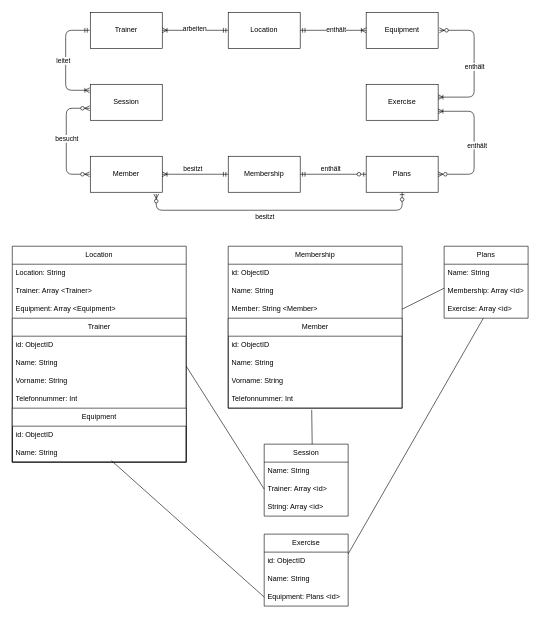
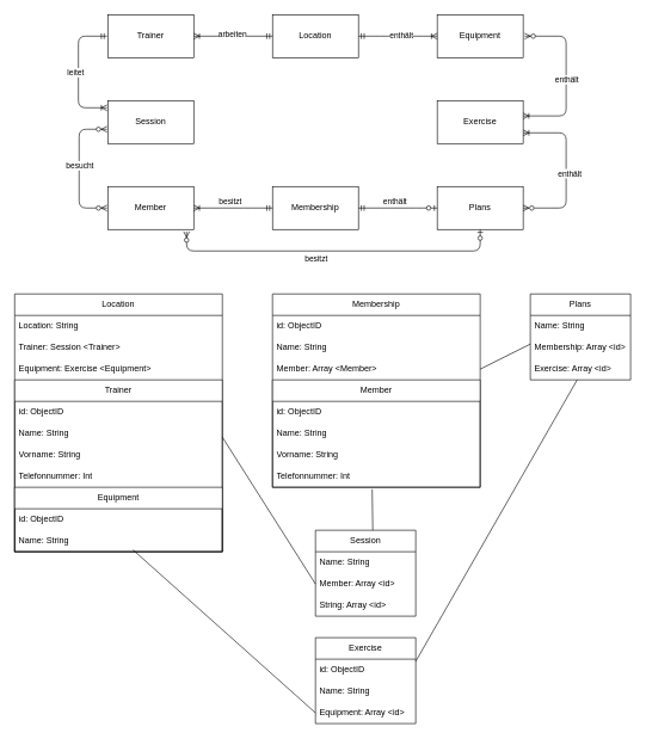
  <mxCell id="0" />
  <mxCell id="1" parent="0" />
  <mxCell id="2" value="Trainer" style="rounded=0;whiteSpace=wrap;html=1;" parent="1" vertex="1"><mxGeometry x="150" y="20" width="120" height="60" as="geometry" /></mxCell>
  <mxCell id="3" value="Session" style="rounded=0;whiteSpace=wrap;html=1;" parent="1" vertex="1"><mxGeometry x="150" y="140" width="120" height="60" as="geometry" /></mxCell>
  <mxCell id="4" value="Membership" style="rounded=0;whiteSpace=wrap;html=1;" parent="1" vertex="1"><mxGeometry x="380" y="260" width="120" height="60" as="geometry" /></mxCell>
  <mxCell id="5" value="Plans" style="rounded=0;whiteSpace=wrap;html=1;" parent="1" vertex="1"><mxGeometry x="610" y="260" width="120" height="60" as="geometry" /></mxCell>
  <mxCell id="6" value="Location" style="rounded=0;whiteSpace=wrap;html=1;" parent="1" vertex="1"><mxGeometry x="380" y="20" width="120" height="60" as="geometry" /></mxCell>
  <mxCell id="7" value="Member" style="rounded=0;whiteSpace=wrap;html=1;" parent="1" vertex="1"><mxGeometry x="150" y="260" width="120" height="60" as="geometry" /></mxCell>
  <mxCell id="8" value="Equipment" style="rounded=0;whiteSpace=wrap;html=1;" parent="1" vertex="1"><mxGeometry x="610" y="20" width="120" height="60" as="geometry" /></mxCell>
  <mxCell id="9" value="" style="edgeStyle=orthogonalEdgeStyle;fontSize=12;html=1;endArrow=ERoneToMany;startArrow=ERmandOne;exitX=0;exitY=0.5;exitDx=0;exitDy=0;" parent="1" edge="1"><mxGeometry width="100" height="100" relative="1" as="geometry"><mxPoint x="149" y="50" as="sourcePoint" /><mxPoint x="149" y="150" as="targetPoint" /><Array as="points"><mxPoint x="109" y="50" /><mxPoint x="109" y="150" /></Array></mxGeometry></mxCell>
  <mxCell id="10" value="leitet" style="edgeLabel;html=1;align=center;verticalAlign=middle;resizable=0;points=[];" parent="9" vertex="1" connectable="0"><mxGeometry x="-0.16" y="-5" relative="1" as="geometry"><mxPoint y="14" as="offset" /></mxGeometry></mxCell>
  <mxCell id="11" value="" style="edgeStyle=orthogonalEdgeStyle;fontSize=12;html=1;endArrow=ERzeroToMany;endFill=1;startArrow=ERzeroToMany;exitX=0;exitY=0.5;exitDx=0;exitDy=0;" parent="1" edge="1"><mxGeometry width="100" height="100" relative="1" as="geometry"><mxPoint x="149" y="290" as="sourcePoint" /><mxPoint x="149" y="180" as="targetPoint" /><Array as="points"><mxPoint x="110" y="290" /><mxPoint x="110" y="180" /></Array></mxGeometry></mxCell>
  <mxCell id="12" value="besucht" style="edgeLabel;html=1;align=center;verticalAlign=middle;resizable=0;points=[];" parent="11" vertex="1" connectable="0"><mxGeometry x="0.1" y="-1" relative="1" as="geometry"><mxPoint x="-1" y="4" as="offset" /></mxGeometry></mxCell>
  <mxCell id="13" value="" style="edgeStyle=orthogonalEdgeStyle;fontSize=12;html=1;endArrow=ERoneToMany;startArrow=ERmandOne;entryX=1;entryY=0.5;entryDx=0;entryDy=0;exitX=0;exitY=0.5;exitDx=0;exitDy=0;" parent="1" source="6" target="2" edge="1"><mxGeometry width="100" height="100" relative="1" as="geometry"><mxPoint x="380" y="110" as="sourcePoint" /><mxPoint x="480" y="10" as="targetPoint" /></mxGeometry></mxCell>
  <mxCell id="14" value="arbeiten" style="edgeLabel;html=1;align=center;verticalAlign=middle;resizable=0;points=[];" parent="13" vertex="1" connectable="0"><mxGeometry x="0.031" y="-3" relative="1" as="geometry"><mxPoint as="offset" /></mxGeometry></mxCell>
  <mxCell id="15" value="" style="edgeStyle=entityRelationEdgeStyle;fontSize=12;html=1;endArrow=ERoneToMany;startArrow=ERmandOne;entryX=0;entryY=0.5;entryDx=0;entryDy=0;exitX=1;exitY=0.5;exitDx=0;exitDy=0;" parent="1" source="6" target="8" edge="1"><mxGeometry width="100" height="100" relative="1" as="geometry"><mxPoint x="500" y="110" as="sourcePoint" /><mxPoint x="600" y="10" as="targetPoint" /></mxGeometry></mxCell>
  <mxCell id="16" value="enthält" style="edgeLabel;html=1;align=center;verticalAlign=middle;resizable=0;points=[];" parent="15" vertex="1" connectable="0"><mxGeometry x="0.069" y="1" relative="1" as="geometry"><mxPoint as="offset" /></mxGeometry></mxCell>
  <mxCell id="17" value="" style="edgeStyle=entityRelationEdgeStyle;fontSize=12;html=1;endArrow=ERoneToMany;startArrow=ERmandOne;entryX=1;entryY=0.5;entryDx=0;entryDy=0;exitX=0;exitY=0.5;exitDx=0;exitDy=0;" parent="1" source="4" target="7" edge="1"><mxGeometry width="100" height="100" relative="1" as="geometry"><mxPoint x="180" y="430" as="sourcePoint" /><mxPoint x="280" y="330" as="targetPoint" /></mxGeometry></mxCell>
  <mxCell id="18" value="besitzt" style="edgeLabel;html=1;align=center;verticalAlign=middle;resizable=0;points=[];" parent="17" vertex="1" connectable="0"><mxGeometry x="-0.076" y="-2" relative="1" as="geometry"><mxPoint x="-9" y="-8" as="offset" /></mxGeometry></mxCell>
  <mxCell id="19" value="" style="edgeStyle=entityRelationEdgeStyle;fontSize=12;html=1;endArrow=ERzeroToOne;startArrow=ERmandOne;entryX=0;entryY=0.5;entryDx=0;entryDy=0;" parent="1" target="5" edge="1"><mxGeometry width="100" height="100" relative="1" as="geometry"><mxPoint x="500" y="290" as="sourcePoint" /><mxPoint x="600" y="190" as="targetPoint" /></mxGeometry></mxCell>
  <mxCell id="20" value="enthält" style="edgeLabel;html=1;align=center;verticalAlign=middle;resizable=0;points=[];" parent="19" vertex="1" connectable="0"><mxGeometry x="0.076" y="2" relative="1" as="geometry"><mxPoint x="-9" y="-8" as="offset" /></mxGeometry></mxCell>
  <mxCell id="21" value="" style="edgeStyle=orthogonalEdgeStyle;fontSize=12;html=1;endArrow=ERzeroToMany;startArrow=ERzeroToOne;entryX=0.917;entryY=1.047;entryDx=0;entryDy=0;entryPerimeter=0;exitX=0.5;exitY=1;exitDx=0;exitDy=0;" parent="1" source="5" target="7" edge="1"><mxGeometry width="100" height="100" relative="1" as="geometry"><mxPoint x="170" y="440" as="sourcePoint" /><mxPoint x="270" y="340" as="targetPoint" /><Array as="points"><mxPoint x="670" y="350" /><mxPoint x="260" y="350" /></Array></mxGeometry></mxCell>
  <mxCell id="22" value="besitzt" style="edgeLabel;html=1;align=center;verticalAlign=middle;resizable=0;points=[];" parent="21" vertex="1" connectable="0"><mxGeometry x="0.134" y="-5" relative="1" as="geometry"><mxPoint x="5" y="15" as="offset" /></mxGeometry></mxCell>
  <mxCell id="23" value="Exercise" style="rounded=0;whiteSpace=wrap;html=1;" parent="1" vertex="1"><mxGeometry x="610" y="140" width="120" height="60" as="geometry" /></mxCell>
  <mxCell id="24" value="" style="edgeStyle=orthogonalEdgeStyle;fontSize=12;html=1;endArrow=ERoneToMany;startArrow=ERzeroToMany;exitX=1.017;exitY=0.393;exitDx=0;exitDy=0;entryX=1;entryY=0.25;entryDx=0;entryDy=0;exitPerimeter=0;" parent="1" edge="1"><mxGeometry width="100" height="100" relative="1" as="geometry"><mxPoint x="732.04" y="50" as="sourcePoint" /><mxPoint x="730" y="161.42" as="targetPoint" /><Array as="points"><mxPoint x="790" y="50" /><mxPoint x="790" y="161" /></Array></mxGeometry></mxCell>
  <mxCell id="25" value="enthält" style="edgeLabel;html=1;align=center;verticalAlign=middle;resizable=0;points=[];" parent="24" vertex="1" connectable="0"><mxGeometry x="0.104" y="3" relative="1" as="geometry"><mxPoint x="-3" y="-9" as="offset" /></mxGeometry></mxCell>
  <mxCell id="26" value="" style="edgeStyle=orthogonalEdgeStyle;fontSize=12;html=1;endArrow=ERoneToMany;startArrow=ERzeroToMany;entryX=1;entryY=0.75;entryDx=0;entryDy=0;startFill=0;" parent="1" target="23" edge="1"><mxGeometry width="100" height="100" relative="1" as="geometry"><mxPoint x="730" y="290" as="sourcePoint" /><mxPoint x="830" y="190" as="targetPoint" /><Array as="points"><mxPoint x="790" y="290" /><mxPoint x="790" y="185" /></Array></mxGeometry></mxCell>
  <mxCell id="27" value="enthält" style="edgeLabel;html=1;align=center;verticalAlign=middle;resizable=0;points=[];" parent="26" vertex="1" connectable="0"><mxGeometry x="-0.033" y="-4" relative="1" as="geometry"><mxPoint as="offset" /></mxGeometry></mxCell>
  <mxCell id="28" value="Location" style="swimlane;fontStyle=0;childLayout=stackLayout;horizontal=1;startSize=30;horizontalStack=0;resizeParent=1;resizeParentMax=0;resizeLast=0;collapsible=1;marginBottom=0;whiteSpace=wrap;html=1;" vertex="1" parent="1"><mxGeometry x="20" y="410" width="290" height="360" as="geometry" /></mxCell>
  <mxCell id="29" value="Location: String" style="text;strokeColor=none;fillColor=none;align=left;verticalAlign=middle;spacingLeft=4;spacingRight=4;overflow=hidden;points=[[0,0.5],[1,0.5]];portConstraint=eastwest;rotatable=0;whiteSpace=wrap;html=1;" vertex="1" parent="28"><mxGeometry y="30" width="290" height="30" as="geometry" /></mxCell>
- <mxCell id="30" value="Trainer: Array &amp;lt;Trainer&amp;gt;" style="text;strokeColor=none;fillColor=none;align=left;verticalAlign=middle;spacingLeft=4;spacingRight=4;overflow=hidden;points=[[0,0.5],[1,0.5]];portConstraint=eastwest;rotatable=0;whiteSpace=wrap;html=1;" vertex="1" parent="28"><mxGeometry y="60" width="290" height="30" as="geometry" /></mxCell>
- <mxCell id="31" value="Equipment: Array &amp;lt;Equipment&amp;gt;" style="text;strokeColor=none;fillColor=none;align=left;verticalAlign=middle;spacingLeft=4;spacingRight=4;overflow=hidden;points=[[0,0.5],[1,0.5]];portConstraint=eastwest;rotatable=0;whiteSpace=wrap;html=1;" vertex="1" parent="28"><mxGeometry y="90" width="290" height="30" as="geometry" /></mxCell>
+ <mxCell id="30" value="Trainer: Session &amp;lt;Trainer&amp;gt;" style="text;strokeColor=none;fillColor=none;align=left;verticalAlign=middle;spacingLeft=4;spacingRight=4;overflow=hidden;points=[[0,0.5],[1,0.5]];portConstraint=eastwest;rotatable=0;whiteSpace=wrap;html=1;" vertex="1" parent="28"><mxGeometry y="60" width="290" height="30" as="geometry" /></mxCell>
+ <mxCell id="31" value="Equipment: Exercise &amp;lt;Equipment&amp;gt;" style="text;strokeColor=none;fillColor=none;align=left;verticalAlign=middle;spacingLeft=4;spacingRight=4;overflow=hidden;points=[[0,0.5],[1,0.5]];portConstraint=eastwest;rotatable=0;whiteSpace=wrap;html=1;" vertex="1" parent="28"><mxGeometry y="90" width="290" height="30" as="geometry" /></mxCell>
  <mxCell id="32" value="Trainer" style="swimlane;fontStyle=0;childLayout=stackLayout;horizontal=1;startSize=30;horizontalStack=0;resizeParent=1;resizeParentMax=0;resizeLast=0;collapsible=1;marginBottom=0;whiteSpace=wrap;html=1;" vertex="1" parent="28"><mxGeometry y="120" width="290" height="240" as="geometry" /></mxCell>
  <mxCell id="33" value="id: ObjectID" style="text;strokeColor=none;fillColor=none;align=left;verticalAlign=middle;spacingLeft=4;spacingRight=4;overflow=hidden;points=[[0,0.5],[1,0.5]];portConstraint=eastwest;rotatable=0;whiteSpace=wrap;html=1;" vertex="1" parent="32"><mxGeometry y="30" width="290" height="30" as="geometry" /></mxCell>
  <mxCell id="34" value="Name: String" style="text;strokeColor=none;fillColor=none;align=left;verticalAlign=middle;spacingLeft=4;spacingRight=4;overflow=hidden;points=[[0,0.5],[1,0.5]];portConstraint=eastwest;rotatable=0;whiteSpace=wrap;html=1;" vertex="1" parent="32"><mxGeometry y="60" width="290" height="30" as="geometry" /></mxCell>
  <mxCell id="35" value="Vorname: String" style="text;strokeColor=none;fillColor=none;align=left;verticalAlign=middle;spacingLeft=4;spacingRight=4;overflow=hidden;points=[[0,0.5],[1,0.5]];portConstraint=eastwest;rotatable=0;whiteSpace=wrap;html=1;" vertex="1" parent="32"><mxGeometry y="90" width="290" height="30" as="geometry" /></mxCell>
  <mxCell id="36" value="Telefonnummer: Int" style="text;strokeColor=none;fillColor=none;align=left;verticalAlign=middle;spacingLeft=4;spacingRight=4;overflow=hidden;points=[[0,0.5],[1,0.5]];portConstraint=eastwest;rotatable=0;whiteSpace=wrap;html=1;" vertex="1" parent="32"><mxGeometry y="120" width="290" height="30" as="geometry" /></mxCell>
  <mxCell id="37" value="Equipment" style="swimlane;fontStyle=0;childLayout=stackLayout;horizontal=1;startSize=30;horizontalStack=0;resizeParent=1;resizeParentMax=0;resizeLast=0;collapsible=1;marginBottom=0;whiteSpace=wrap;html=1;" vertex="1" parent="32"><mxGeometry y="150" width="290" height="90" as="geometry" /></mxCell>
  <mxCell id="38" value="id: ObjectID" style="text;strokeColor=none;fillColor=none;align=left;verticalAlign=middle;spacingLeft=4;spacingRight=4;overflow=hidden;points=[[0,0.5],[1,0.5]];portConstraint=eastwest;rotatable=0;whiteSpace=wrap;html=1;" vertex="1" parent="37"><mxGeometry y="30" width="290" height="30" as="geometry" /></mxCell>
  <mxCell id="39" value="Name: String" style="text;strokeColor=none;fillColor=none;align=left;verticalAlign=middle;spacingLeft=4;spacingRight=4;overflow=hidden;points=[[0,0.5],[1,0.5]];portConstraint=eastwest;rotatable=0;whiteSpace=wrap;html=1;" vertex="1" parent="37"><mxGeometry y="60" width="290" height="30" as="geometry" /></mxCell>
  <mxCell id="40" value="Membership" style="swimlane;fontStyle=0;childLayout=stackLayout;horizontal=1;startSize=30;horizontalStack=0;resizeParent=1;resizeParentMax=0;resizeLast=0;collapsible=1;marginBottom=0;whiteSpace=wrap;html=1;" vertex="1" parent="1"><mxGeometry x="380" y="410" width="290" height="270" as="geometry" /></mxCell>
  <mxCell id="41" value="id: ObjectID" style="text;strokeColor=none;fillColor=none;align=left;verticalAlign=middle;spacingLeft=4;spacingRight=4;overflow=hidden;points=[[0,0.5],[1,0.5]];portConstraint=eastwest;rotatable=0;whiteSpace=wrap;html=1;" vertex="1" parent="40"><mxGeometry y="30" width="290" height="30" as="geometry" /></mxCell>
  <mxCell id="42" value="Name: String" style="text;strokeColor=none;fillColor=none;align=left;verticalAlign=middle;spacingLeft=4;spacingRight=4;overflow=hidden;points=[[0,0.5],[1,0.5]];portConstraint=eastwest;rotatable=0;whiteSpace=wrap;html=1;" vertex="1" parent="40"><mxGeometry y="60" width="290" height="30" as="geometry" /></mxCell>
- <mxCell id="43" value="Member: String &amp;lt;Member&amp;gt;" style="text;strokeColor=none;fillColor=none;align=left;verticalAlign=middle;spacingLeft=4;spacingRight=4;overflow=hidden;points=[[0,0.5],[1,0.5]];portConstraint=eastwest;rotatable=0;whiteSpace=wrap;html=1;" vertex="1" parent="40"><mxGeometry y="90" width="290" height="30" as="geometry" /></mxCell>
+ <mxCell id="43" value="Member: Array &amp;lt;Member&amp;gt;" style="text;strokeColor=none;fillColor=none;align=left;verticalAlign=middle;spacingLeft=4;spacingRight=4;overflow=hidden;points=[[0,0.5],[1,0.5]];portConstraint=eastwest;rotatable=0;whiteSpace=wrap;html=1;" vertex="1" parent="40"><mxGeometry y="90" width="290" height="30" as="geometry" /></mxCell>
  <mxCell id="44" value="Member" style="swimlane;fontStyle=0;childLayout=stackLayout;horizontal=1;startSize=30;horizontalStack=0;resizeParent=1;resizeParentMax=0;resizeLast=0;collapsible=1;marginBottom=0;whiteSpace=wrap;html=1;" vertex="1" parent="40"><mxGeometry y="120" width="290" height="150" as="geometry" /></mxCell>
  <mxCell id="45" value="id: ObjectID" style="text;strokeColor=none;fillColor=none;align=left;verticalAlign=middle;spacingLeft=4;spacingRight=4;overflow=hidden;points=[[0,0.5],[1,0.5]];portConstraint=eastwest;rotatable=0;whiteSpace=wrap;html=1;" vertex="1" parent="44"><mxGeometry y="30" width="290" height="30" as="geometry" /></mxCell>
  <mxCell id="46" value="Name: String" style="text;strokeColor=none;fillColor=none;align=left;verticalAlign=middle;spacingLeft=4;spacingRight=4;overflow=hidden;points=[[0,0.5],[1,0.5]];portConstraint=eastwest;rotatable=0;whiteSpace=wrap;html=1;" vertex="1" parent="44"><mxGeometry y="60" width="290" height="30" as="geometry" /></mxCell>
  <mxCell id="47" value="Vorname: String" style="text;strokeColor=none;fillColor=none;align=left;verticalAlign=middle;spacingLeft=4;spacingRight=4;overflow=hidden;points=[[0,0.5],[1,0.5]];portConstraint=eastwest;rotatable=0;whiteSpace=wrap;html=1;" vertex="1" parent="44"><mxGeometry y="90" width="290" height="30" as="geometry" /></mxCell>
  <mxCell id="48" value="Telefonnummer: Int" style="text;strokeColor=none;fillColor=none;align=left;verticalAlign=middle;spacingLeft=4;spacingRight=4;overflow=hidden;points=[[0,0.5],[1,0.5]];portConstraint=eastwest;rotatable=0;whiteSpace=wrap;html=1;" vertex="1" parent="44"><mxGeometry y="120" width="290" height="30" as="geometry" /></mxCell>
  <mxCell id="49" value="Plans" style="swimlane;fontStyle=0;childLayout=stackLayout;horizontal=1;startSize=30;horizontalStack=0;resizeParent=1;resizeParentMax=0;resizeLast=0;collapsible=1;marginBottom=0;whiteSpace=wrap;html=1;" vertex="1" parent="1"><mxGeometry x="740" y="410" width="140" height="120" as="geometry" /></mxCell>
  <mxCell id="50" value="Name: String" style="text;strokeColor=none;fillColor=none;align=left;verticalAlign=middle;spacingLeft=4;spacingRight=4;overflow=hidden;points=[[0,0.5],[1,0.5]];portConstraint=eastwest;rotatable=0;whiteSpace=wrap;html=1;" vertex="1" parent="49"><mxGeometry y="30" width="140" height="30" as="geometry" /></mxCell>
  <mxCell id="51" value="Membership: Array &amp;lt;id&amp;gt;" style="text;strokeColor=none;fillColor=none;align=left;verticalAlign=middle;spacingLeft=4;spacingRight=4;overflow=hidden;points=[[0,0.5],[1,0.5]];portConstraint=eastwest;rotatable=0;whiteSpace=wrap;html=1;" vertex="1" parent="49"><mxGeometry y="60" width="140" height="30" as="geometry" /></mxCell>
  <mxCell id="52" value="Exercise: Array &amp;lt;id&amp;gt;" style="text;strokeColor=none;fillColor=none;align=left;verticalAlign=middle;spacingLeft=4;spacingRight=4;overflow=hidden;points=[[0,0.5],[1,0.5]];portConstraint=eastwest;rotatable=0;whiteSpace=wrap;html=1;" vertex="1" parent="49"><mxGeometry y="90" width="140" height="30" as="geometry" /></mxCell>
  <mxCell id="53" value="Exercise" style="swimlane;fontStyle=0;childLayout=stackLayout;horizontal=1;startSize=30;horizontalStack=0;resizeParent=1;resizeParentMax=0;resizeLast=0;collapsible=1;marginBottom=0;whiteSpace=wrap;html=1;" vertex="1" parent="1"><mxGeometry x="440" y="890" width="140" height="120" as="geometry" /></mxCell>
  <mxCell id="54" value="id: ObjectID" style="text;strokeColor=none;fillColor=none;align=left;verticalAlign=middle;spacingLeft=4;spacingRight=4;overflow=hidden;points=[[0,0.5],[1,0.5]];portConstraint=eastwest;rotatable=0;whiteSpace=wrap;html=1;" vertex="1" parent="53"><mxGeometry y="30" width="140" height="30" as="geometry" /></mxCell>
  <mxCell id="55" value="Name: String" style="text;strokeColor=none;fillColor=none;align=left;verticalAlign=middle;spacingLeft=4;spacingRight=4;overflow=hidden;points=[[0,0.5],[1,0.5]];portConstraint=eastwest;rotatable=0;whiteSpace=wrap;html=1;" vertex="1" parent="53"><mxGeometry y="60" width="140" height="30" as="geometry" /></mxCell>
- <mxCell id="56" value="Equipment: Plans &amp;lt;id&amp;gt;" style="text;strokeColor=none;fillColor=none;align=left;verticalAlign=middle;spacingLeft=4;spacingRight=4;overflow=hidden;points=[[0,0.5],[1,0.5]];portConstraint=eastwest;rotatable=0;whiteSpace=wrap;html=1;" vertex="1" parent="53"><mxGeometry y="90" width="140" height="30" as="geometry" /></mxCell>
+ <mxCell id="56" value="Equipment: Array &amp;lt;id&amp;gt;" style="text;strokeColor=none;fillColor=none;align=left;verticalAlign=middle;spacingLeft=4;spacingRight=4;overflow=hidden;points=[[0,0.5],[1,0.5]];portConstraint=eastwest;rotatable=0;whiteSpace=wrap;html=1;" vertex="1" parent="53"><mxGeometry y="90" width="140" height="30" as="geometry" /></mxCell>
  <mxCell id="57" value="Session" style="swimlane;fontStyle=0;childLayout=stackLayout;horizontal=1;startSize=30;horizontalStack=0;resizeParent=1;resizeParentMax=0;resizeLast=0;collapsible=1;marginBottom=0;whiteSpace=wrap;html=1;" vertex="1" parent="1"><mxGeometry x="440" y="740" width="140" height="120" as="geometry" /></mxCell>
  <mxCell id="58" value="Name: String" style="text;strokeColor=none;fillColor=none;align=left;verticalAlign=middle;spacingLeft=4;spacingRight=4;overflow=hidden;points=[[0,0.5],[1,0.5]];portConstraint=eastwest;rotatable=0;whiteSpace=wrap;html=1;" vertex="1" parent="57"><mxGeometry y="30" width="140" height="30" as="geometry" /></mxCell>
- <mxCell id="59" value="Trainer: Array &amp;lt;id&amp;gt;" style="text;strokeColor=none;fillColor=none;align=left;verticalAlign=middle;spacingLeft=4;spacingRight=4;overflow=hidden;points=[[0,0.5],[1,0.5]];portConstraint=eastwest;rotatable=0;whiteSpace=wrap;html=1;" vertex="1" parent="57"><mxGeometry y="60" width="140" height="30" as="geometry" /></mxCell>
+ <mxCell id="59" value="Member: Array &amp;lt;id&amp;gt;" style="text;strokeColor=none;fillColor=none;align=left;verticalAlign=middle;spacingLeft=4;spacingRight=4;overflow=hidden;points=[[0,0.5],[1,0.5]];portConstraint=eastwest;rotatable=0;whiteSpace=wrap;html=1;" vertex="1" parent="57"><mxGeometry y="60" width="140" height="30" as="geometry" /></mxCell>
  <mxCell id="60" value="String: Array &amp;lt;id&amp;gt;" style="text;strokeColor=none;fillColor=none;align=left;verticalAlign=middle;spacingLeft=4;spacingRight=4;overflow=hidden;points=[[0,0.5],[1,0.5]];portConstraint=eastwest;rotatable=0;whiteSpace=wrap;html=1;" vertex="1" parent="57"><mxGeometry y="90" width="140" height="30" as="geometry" /></mxCell>
  <mxCell id="61" value="" style="endArrow=none;html=1;rounded=0;entryX=0;entryY=0.5;entryDx=0;entryDy=0;" edge="1" parent="1" target="59"><mxGeometry width="50" height="50" relative="1" as="geometry"><mxPoint x="310" y="610" as="sourcePoint" /><mxPoint x="360" y="560" as="targetPoint" /><Array as="points"><mxPoint x="310" y="610" /></Array></mxGeometry></mxCell>
  <mxCell id="62" value="" style="endArrow=none;html=1;rounded=0;exitX=0;exitY=0.5;exitDx=0;exitDy=0;entryX=0.57;entryY=0.916;entryDx=0;entryDy=0;entryPerimeter=0;" edge="1" parent="1" source="56" target="39"><mxGeometry width="50" height="50" relative="1" as="geometry"><mxPoint x="110" y="760" as="sourcePoint" /><mxPoint x="160" y="710" as="targetPoint" /></mxGeometry></mxCell>
  <mxCell id="63" value="" style="endArrow=none;html=1;rounded=0;entryX=0.467;entryY=1.229;entryDx=0;entryDy=0;entryPerimeter=0;" edge="1" parent="1"><mxGeometry width="50" height="50" relative="1" as="geometry"><mxPoint x="580" y="923.13" as="sourcePoint" /><mxPoint x="805.38" y="530" as="targetPoint" /></mxGeometry></mxCell>
  <mxCell id="64" value="" style="endArrow=none;html=1;rounded=0;entryX=0.48;entryY=1.092;entryDx=0;entryDy=0;entryPerimeter=0;" edge="1" parent="1" target="48"><mxGeometry width="50" height="50" relative="1" as="geometry"><mxPoint x="520" y="740" as="sourcePoint" /><mxPoint x="570" y="690" as="targetPoint" /></mxGeometry></mxCell>
  <mxCell id="65" value="" style="endArrow=none;html=1;rounded=0;exitX=1;exitY=0.5;exitDx=0;exitDy=0;" edge="1" parent="1" source="43"><mxGeometry width="50" height="50" relative="1" as="geometry"><mxPoint x="690" y="530" as="sourcePoint" /><mxPoint x="740" y="480" as="targetPoint" /></mxGeometry></mxCell>
